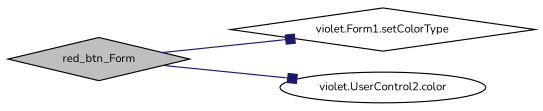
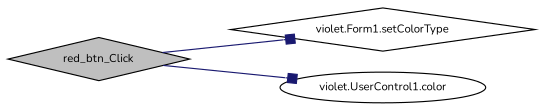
  digraph {
    fontname=Nunito
    rankdir=LR
    node [color=black fillcolor=white fontname=Nunito fontsize=10 shape=diamond style=filled]
    edge [arrowhead=box color=midnightblue fontname=Nunito fontsize=10 labelfontname=Helvetica labelfontsize=10 style=solid]
-   n1 [fillcolor=grey75 fontcolor=black height=0.2 label=red_btn_Form width=0.4]
+   n1 [fillcolor=grey75 fontcolor=black height=0.2 label=red_btn_Click width=0.4]
    n2 [height=0.2 label="violet.Form1.setColorType" width=0.4]
-   n3 [height=0.2 label="violet.UserControl2.color" shape=ellipse width=0.4]
+   n3 [height=0.2 label="violet.UserControl1.color" shape=ellipse width=0.4]
    n1 -> n2
    n1 -> n3
  }
